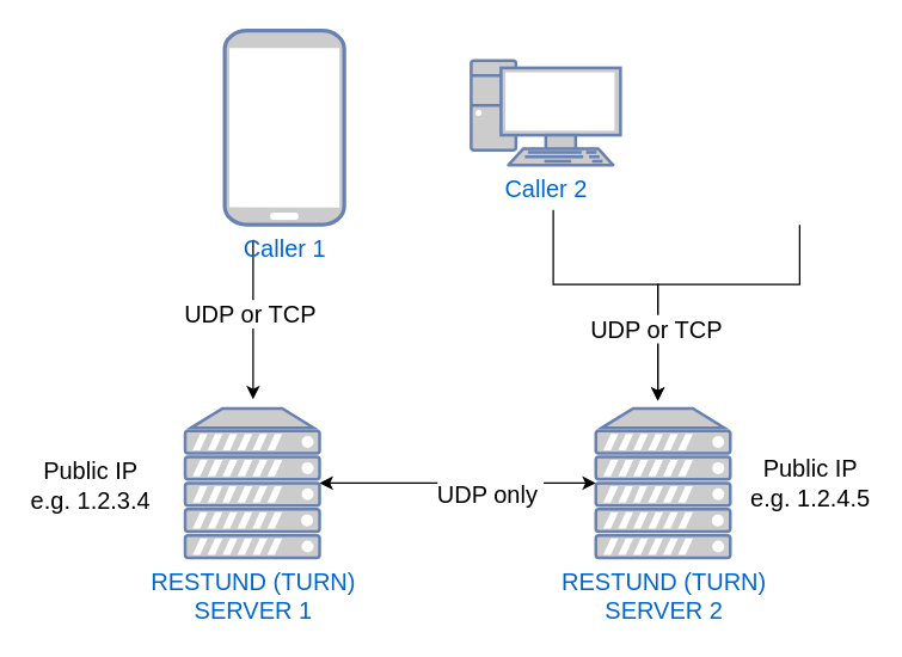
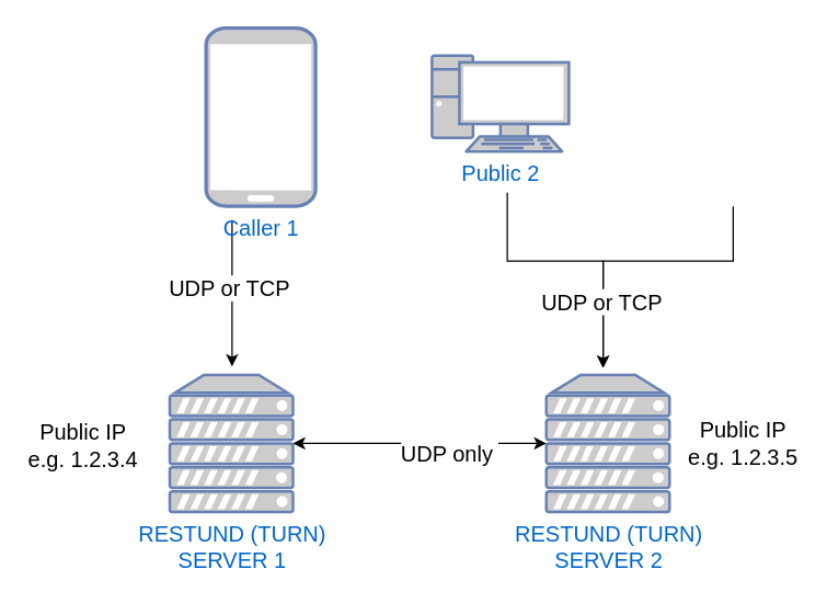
  <mxCell id="0" />
  <mxCell id="1" parent="0" />
  <mxCell id="2" value="" style="edgeStyle=orthogonalEdgeStyle;rounded=0;orthogonalLoop=1;jettySize=auto;html=1;fontSize=16;" edge="1" parent="1"><mxGeometry relative="1" as="geometry"><mxPoint x="535" y="150" as="sourcePoint" /><mxPoint x="440" y="268" as="targetPoint" /><Array as="points"><mxPoint x="535" y="190" /><mxPoint x="440" y="190" /></Array></mxGeometry></mxCell>
  <mxCell id="3" value="RESTUND (TURN)&lt;br style=&quot;font-size: 16px;&quot;&gt;&lt;div style=&quot;font-size: 16px;&quot;&gt;SERVER 1&lt;/div&gt;&lt;div style=&quot;font-size: 16px;&quot;&gt;&lt;br style=&quot;font-size: 16px;&quot;&gt;&lt;/div&gt;" style="fontColor=#0066CC;verticalAlign=top;verticalLabelPosition=bottom;labelPosition=center;align=center;html=1;outlineConnect=0;fillColor=#CCCCCC;strokeColor=#6881B3;gradientColor=none;gradientDirection=north;strokeWidth=2;shape=mxgraph.networks.server;fontSize=16;" vertex="1" parent="1"><mxGeometry x="123.5" y="273" width="90" height="100" as="geometry" /></mxCell>
  <mxCell id="4" value="RESTUND (TURN)&lt;br style=&quot;font-size: 16px;&quot;&gt;&lt;div style=&quot;font-size: 16px;&quot;&gt;SERVER 2&lt;br style=&quot;font-size: 16px;&quot;&gt;&lt;/div&gt;" style="fontColor=#0066CC;verticalAlign=top;verticalLabelPosition=bottom;labelPosition=center;align=center;html=1;outlineConnect=0;fillColor=#CCCCCC;strokeColor=#6881B3;gradientColor=none;gradientDirection=north;strokeWidth=2;shape=mxgraph.networks.server;fontSize=16;" vertex="1" parent="1"><mxGeometry x="398.5" y="273" width="90" height="100" as="geometry" /></mxCell>
  <mxCell id="5" value="" style="endArrow=classic;startArrow=classic;html=1;exitX=1;exitY=0.5;exitDx=0;exitDy=0;exitPerimeter=0;fontSize=16;" edge="1" parent="1" source="3" target="4"><mxGeometry width="50" height="50" relative="1" as="geometry"><mxPoint x="420" y="390" as="sourcePoint" /><mxPoint x="470" y="340" as="targetPoint" /></mxGeometry></mxCell>
  <mxCell id="6" value="&lt;div style=&quot;font-size: 16px;&quot;&gt;&amp;nbsp; &lt;br style=&quot;font-size: 16px;&quot;&gt;&lt;/div&gt;&lt;div style=&quot;font-size: 16px;&quot;&gt;UDP only&amp;nbsp; &lt;br style=&quot;font-size: 16px;&quot;&gt;&lt;/div&gt;" style="text;html=1;resizable=0;points=[];align=center;verticalAlign=middle;labelBackgroundColor=#ffffff;fontSize=16;" vertex="1" connectable="0" parent="5"><mxGeometry x="0.228" y="3" relative="1" as="geometry"><mxPoint as="offset" /></mxGeometry></mxCell>
  <mxCell id="7" value="" style="edgeStyle=orthogonalEdgeStyle;rounded=0;orthogonalLoop=1;jettySize=auto;html=1;fontSize=16;" edge="1" parent="1"><mxGeometry relative="1" as="geometry"><mxPoint x="370" y="140" as="sourcePoint" /><mxPoint x="440" y="268" as="targetPoint" /><Array as="points"><mxPoint x="370" y="190" /><mxPoint x="440" y="190" /></Array></mxGeometry></mxCell>
  <mxCell id="8" value="UDP or TCP" style="text;html=1;resizable=0;points=[];align=center;verticalAlign=middle;labelBackgroundColor=#ffffff;fontSize=16;" vertex="1" connectable="0" parent="7"><mxGeometry x="0.505" y="-2" relative="1" as="geometry"><mxPoint as="offset" /></mxGeometry></mxCell>
  <mxCell id="9" value="" style="edgeStyle=orthogonalEdgeStyle;rounded=0;orthogonalLoop=1;jettySize=auto;html=1;entryX=0.5;entryY=0;entryDx=0;entryDy=0;entryPerimeter=0;fontSize=16;" edge="1" parent="1"><mxGeometry relative="1" as="geometry"><mxPoint x="169" y="170" as="sourcePoint" /><mxPoint x="169" y="267" as="targetPoint" /><Array as="points"><mxPoint x="169" y="160" /></Array></mxGeometry></mxCell>
  <mxCell id="10" value="&lt;div style=&quot;font-size: 16px;&quot;&gt;UDP or TCP&lt;br style=&quot;font-size: 16px;&quot;&gt;&lt;/div&gt;" style="text;html=1;resizable=0;points=[];align=center;verticalAlign=middle;labelBackgroundColor=#ffffff;fontSize=16;" vertex="1" connectable="0" parent="9"><mxGeometry x="0.009" y="-3" relative="1" as="geometry"><mxPoint as="offset" /></mxGeometry></mxCell>
  <mxCell id="11" value="Caller 1" style="fontColor=#0066CC;verticalAlign=top;verticalLabelPosition=bottom;labelPosition=center;align=center;html=1;outlineConnect=0;fillColor=#CCCCCC;strokeColor=#6881B3;gradientColor=none;gradientDirection=north;strokeWidth=2;shape=mxgraph.networks.mobile;fontSize=16;" vertex="1" parent="1"><mxGeometry x="150" y="20" width="80" height="130" as="geometry" /></mxCell>
- <mxCell id="12" value="&lt;div style=&quot;font-size: 16px;&quot;&gt;Caller 2&lt;/div&gt;" style="fontColor=#0066CC;verticalAlign=top;verticalLabelPosition=bottom;labelPosition=center;align=center;html=1;outlineConnect=0;fillColor=#CCCCCC;strokeColor=#6881B3;gradientColor=none;gradientDirection=north;strokeWidth=2;shape=mxgraph.networks.pc;fontSize=16;" vertex="1" parent="1"><mxGeometry x="315" y="40" width="100" height="70" as="geometry" /></mxCell>
+ <mxCell id="12" value="&lt;div style=&quot;font-size: 16px;&quot;&gt;Public 2&lt;/div&gt;" style="fontColor=#0066CC;verticalAlign=top;verticalLabelPosition=bottom;labelPosition=center;align=center;html=1;outlineConnect=0;fillColor=#CCCCCC;strokeColor=#6881B3;gradientColor=none;gradientDirection=north;strokeWidth=2;shape=mxgraph.networks.pc;fontSize=16;" vertex="1" parent="1"><mxGeometry x="315" y="40" width="100" height="70" as="geometry" /></mxCell>
  <mxCell id="13" value="&lt;div style=&quot;font-size: 16px;&quot;&gt;Public IP &lt;br style=&quot;font-size: 16px;&quot;&gt;&lt;/div&gt;&lt;div style=&quot;font-size: 16px;&quot;&gt;e.g. 1.2.3.4&lt;/div&gt;" style="text;html=1;resizable=0;autosize=1;align=center;verticalAlign=middle;points=[];fillColor=none;strokeColor=none;rounded=0;fontSize=16;" vertex="1" parent="1"><mxGeometry x="20" y="310" width="80" height="30" as="geometry" /></mxCell>
- <mxCell id="14" value="&lt;div style=&quot;font-size: 16px;&quot;&gt;Public IP &lt;br style=&quot;font-size: 16px;&quot;&gt;&lt;/div&gt;&lt;div style=&quot;font-size: 16px;&quot;&gt;e.g. 1.2.4.5&lt;/div&gt;" style="text;html=1;resizable=0;autosize=1;align=center;verticalAlign=middle;points=[];fillColor=none;strokeColor=none;rounded=0;fontSize=16;" vertex="1" parent="1"><mxGeometry x="502" y="308" width="80" height="30" as="geometry" /></mxCell>
+ <mxCell id="14" value="&lt;div style=&quot;font-size: 16px;&quot;&gt;Public IP &lt;br style=&quot;font-size: 16px;&quot;&gt;&lt;/div&gt;&lt;div style=&quot;font-size: 16px;&quot;&gt;e.g. 1.2.3.5&lt;/div&gt;" style="text;html=1;resizable=0;autosize=1;align=center;verticalAlign=middle;points=[];fillColor=none;strokeColor=none;rounded=0;fontSize=16;" vertex="1" parent="1"><mxGeometry x="502" y="308" width="80" height="30" as="geometry" /></mxCell>
